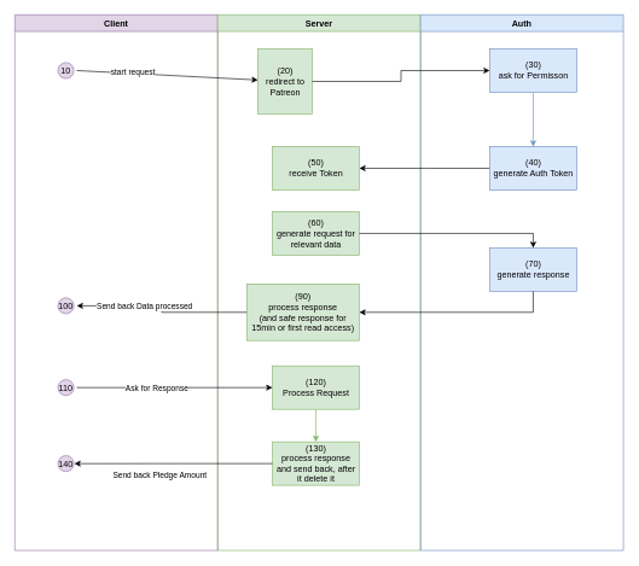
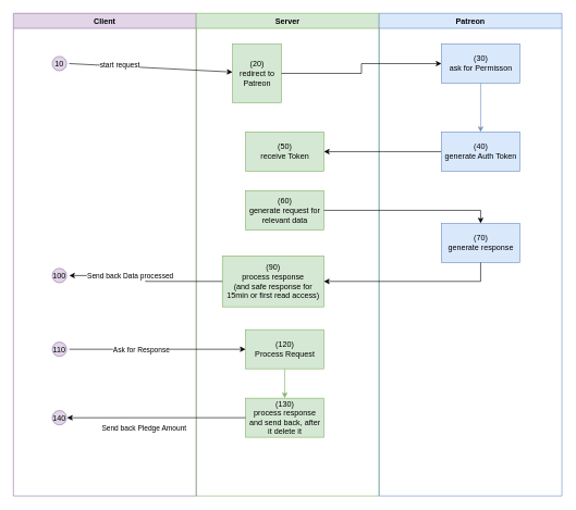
  <mxCell id="0" />
  <mxCell id="1" parent="0" />
  <mxCell id="2" value="Client" style="swimlane;whiteSpace=wrap;fillColor=#e1d5e7;strokeColor=#9673a6;" vertex="1" parent="1"><mxGeometry x="20" y="20" width="280" height="740" as="geometry"><mxRectangle x="40" y="120" width="70" height="30" as="alternateBounds" /></mxGeometry></mxCell>
  <mxCell id="3" value="10" style="ellipse;shape=startState;fillColor=#e1d5e7;strokeColor=#9673a6;" vertex="1" parent="2"><mxGeometry x="55.5" y="62" width="30" height="30" as="geometry" /></mxCell>
  <mxCell id="4" value="100" style="ellipse;shape=startState;fillColor=#e1d5e7;strokeColor=#9673a6;" vertex="1" parent="2"><mxGeometry x="55.5" y="387" width="30" height="30" as="geometry" /></mxCell>
  <mxCell id="5" value="110" style="ellipse;shape=startState;fillColor=#e1d5e7;strokeColor=#9673a6;" vertex="1" parent="2"><mxGeometry x="55.5" y="500" width="30" height="30" as="geometry" /></mxCell>
  <mxCell id="6" value="140" style="ellipse;shape=startState;fillColor=#e1d5e7;strokeColor=#9673a6;" vertex="1" parent="2"><mxGeometry x="55.5" y="605" width="30" height="30" as="geometry" /></mxCell>
  <mxCell id="7" value="Server" style="swimlane;whiteSpace=wrap;fillColor=#d5e8d4;strokeColor=#82b366;" vertex="1" parent="1"><mxGeometry x="300" y="20" width="280" height="740" as="geometry"><mxRectangle x="320" y="120" width="80" height="30" as="alternateBounds" /></mxGeometry></mxCell>
  <mxCell id="8" value="&lt;div&gt;(20)&lt;/div&gt;&lt;div&gt;redirect to Patreon&lt;/div&gt;" style="rounded=0;whiteSpace=wrap;html=1;fillColor=#d5e8d4;strokeColor=#82b366;" vertex="1" parent="7"><mxGeometry x="55.5" y="47" width="75" height="90" as="geometry" /></mxCell>
  <mxCell id="9" value="&lt;div&gt;(50)&lt;/div&gt;&lt;div&gt;receive Token&lt;/div&gt;" style="rounded=0;whiteSpace=wrap;html=1;fillColor=#d5e8d4;strokeColor=#82b366;" vertex="1" parent="7"><mxGeometry x="75.5" y="182" width="120" height="60" as="geometry" /></mxCell>
  <mxCell id="10" value="&lt;div&gt;(60)&lt;br&gt;&lt;/div&gt;&lt;div&gt;generate request for relevant data&lt;/div&gt;" style="rounded=0;whiteSpace=wrap;html=1;fillColor=#d5e8d4;strokeColor=#82b366;" vertex="1" parent="7"><mxGeometry x="75.5" y="272" width="120" height="60" as="geometry" /></mxCell>
  <mxCell id="11" value="&lt;div&gt;(90)&lt;/div&gt;&lt;div&gt;process response&lt;/div&gt;(and safe response for 15min or first read access)" style="rounded=0;whiteSpace=wrap;html=1;fillColor=#d5e8d4;strokeColor=#82b366;" vertex="1" parent="7"><mxGeometry x="40" y="372" width="155.5" height="78" as="geometry" /></mxCell>
  <mxCell id="12" style="edgeStyle=orthogonalEdgeStyle;rounded=0;orthogonalLoop=1;jettySize=auto;html=1;fillColor=#d5e8d4;strokeColor=#82b366;" edge="1" parent="7" source="13" target="14"><mxGeometry relative="1" as="geometry" /></mxCell>
  <mxCell id="13" value="&lt;div&gt;(120)&lt;/div&gt;&lt;div&gt;Process Request&lt;/div&gt;" style="rounded=0;whiteSpace=wrap;html=1;fillColor=#d5e8d4;strokeColor=#82b366;" vertex="1" parent="7"><mxGeometry x="75.5" y="485" width="120" height="60" as="geometry" /></mxCell>
  <mxCell id="14" value="&lt;div&gt;(130)&lt;/div&gt;&lt;div&gt;process response and send back, after it delete it&lt;/div&gt;" style="rounded=0;whiteSpace=wrap;html=1;fillColor=#d5e8d4;strokeColor=#82b366;" vertex="1" parent="7"><mxGeometry x="75.5" y="590" width="120" height="60" as="geometry" /></mxCell>
- <mxCell id="15" value="Auth" style="swimlane;whiteSpace=wrap;fillColor=#dae8fc;strokeColor=#6c8ebf;" vertex="1" parent="1"><mxGeometry x="580" y="20" width="280" height="740" as="geometry" /></mxCell>
+ <mxCell id="15" value="Patreon" style="swimlane;whiteSpace=wrap;fillColor=#dae8fc;strokeColor=#6c8ebf;" vertex="1" parent="1"><mxGeometry x="580" y="20" width="280" height="740" as="geometry" /></mxCell>
  <mxCell id="16" style="edgeStyle=orthogonalEdgeStyle;rounded=0;orthogonalLoop=1;jettySize=auto;html=1;entryX=0.5;entryY=0;entryDx=0;entryDy=0;fillColor=#dae8fc;strokeColor=#6c8ebf;" edge="1" parent="15" source="17" target="19"><mxGeometry relative="1" as="geometry" /></mxCell>
  <mxCell id="17" value="&lt;div&gt;(30)&lt;/div&gt;&lt;div&gt;ask for Permisson&lt;/div&gt;" style="rounded=0;whiteSpace=wrap;html=1;fillColor=#dae8fc;strokeColor=#6c8ebf;" vertex="1" parent="15"><mxGeometry x="95.5" y="47" width="120" height="60" as="geometry" /></mxCell>
  <mxCell id="18" style="edgeStyle=orthogonalEdgeStyle;rounded=0;orthogonalLoop=1;jettySize=auto;html=1;" edge="1" parent="15" source="19"><mxGeometry relative="1" as="geometry"><mxPoint x="-84.5" y="212" as="targetPoint" /></mxGeometry></mxCell>
  <mxCell id="19" value="&lt;div&gt;(40)&lt;/div&gt;&lt;div&gt;generate Auth Token&lt;/div&gt;" style="rounded=0;whiteSpace=wrap;html=1;fillColor=#dae8fc;strokeColor=#6c8ebf;" vertex="1" parent="15"><mxGeometry x="95.5" y="182" width="120" height="60" as="geometry" /></mxCell>
  <mxCell id="20" value="&lt;div&gt;(70)&lt;/div&gt;&lt;div&gt;generate response&lt;/div&gt;" style="rounded=0;whiteSpace=wrap;html=1;fillColor=#dae8fc;strokeColor=#6c8ebf;" vertex="1" parent="15"><mxGeometry x="95.5" y="322" width="120" height="60" as="geometry" /></mxCell>
  <mxCell id="21" value="" style="endArrow=classic;html=1;rounded=0;exitX=1;exitY=0.5;exitDx=0;exitDy=0;" edge="1" parent="1" source="3" target="8"><mxGeometry width="50" height="50" relative="1" as="geometry"><mxPoint x="415.5" y="300" as="sourcePoint" /><mxPoint x="345.5" y="100" as="targetPoint" /></mxGeometry></mxCell>
  <mxCell id="22" value="start request" style="edgeLabel;html=1;align=center;verticalAlign=middle;resizable=0;points=[];" vertex="1" connectable="0" parent="21"><mxGeometry x="-0.625" relative="1" as="geometry"><mxPoint x="30" as="offset" /></mxGeometry></mxCell>
  <mxCell id="23" style="edgeStyle=orthogonalEdgeStyle;rounded=0;orthogonalLoop=1;jettySize=auto;html=1;" edge="1" parent="1" source="8" target="17"><mxGeometry relative="1" as="geometry" /></mxCell>
  <mxCell id="24" style="edgeStyle=orthogonalEdgeStyle;rounded=0;orthogonalLoop=1;jettySize=auto;html=1;entryX=0.5;entryY=0;entryDx=0;entryDy=0;" edge="1" parent="1" source="10" target="20"><mxGeometry relative="1" as="geometry" /></mxCell>
  <mxCell id="25" style="edgeStyle=orthogonalEdgeStyle;rounded=0;orthogonalLoop=1;jettySize=auto;html=1;exitX=0.5;exitY=1;exitDx=0;exitDy=0;" edge="1" parent="1" source="20" target="11"><mxGeometry relative="1" as="geometry" /></mxCell>
  <mxCell id="26" style="edgeStyle=orthogonalEdgeStyle;rounded=0;orthogonalLoop=1;jettySize=auto;html=1;entryX=1;entryY=0.5;entryDx=0;entryDy=0;" edge="1" parent="1" source="11" target="4"><mxGeometry relative="1" as="geometry" /></mxCell>
  <mxCell id="27" value="Send back Data processed" style="edgeLabel;html=1;align=center;verticalAlign=middle;resizable=0;points=[];" vertex="1" connectable="0" parent="26"><mxGeometry x="0.407" y="3" relative="1" as="geometry"><mxPoint x="20" y="-3" as="offset" /></mxGeometry></mxCell>
  <mxCell id="28" style="edgeStyle=orthogonalEdgeStyle;rounded=0;orthogonalLoop=1;jettySize=auto;html=1;entryX=0;entryY=0.5;entryDx=0;entryDy=0;" edge="1" parent="1" source="5" target="13"><mxGeometry relative="1" as="geometry" /></mxCell>
  <mxCell id="29" value="Ask for Response" style="edgeLabel;html=1;align=center;verticalAlign=middle;resizable=0;points=[];" vertex="1" connectable="0" parent="28"><mxGeometry x="-0.185" relative="1" as="geometry"><mxPoint as="offset" /></mxGeometry></mxCell>
  <mxCell id="30" style="edgeStyle=orthogonalEdgeStyle;rounded=0;orthogonalLoop=1;jettySize=auto;html=1;exitX=0;exitY=0.5;exitDx=0;exitDy=0;entryX=0.889;entryY=0.503;entryDx=0;entryDy=0;entryPerimeter=0;" edge="1" parent="1" source="14" target="6"><mxGeometry relative="1" as="geometry"><mxPoint x="180" y="640" as="targetPoint" /><mxPoint x="380.5" y="630" as="sourcePoint" /><Array as="points"><mxPoint x="210" y="640" /><mxPoint x="210" y="640" /></Array></mxGeometry></mxCell>
  <mxCell id="31" value="Send back Pledge Amount" style="edgeLabel;html=1;align=center;verticalAlign=middle;resizable=0;points=[];" vertex="1" connectable="0" parent="30"><mxGeometry x="0.403" y="-2" relative="1" as="geometry"><mxPoint x="36" y="17" as="offset" /></mxGeometry></mxCell>
